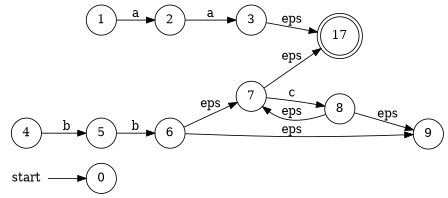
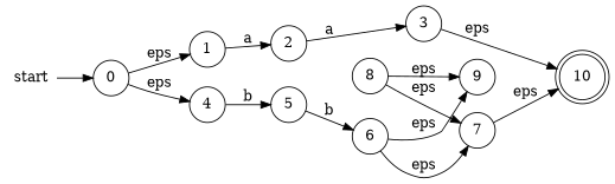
  digraph {
    rankdir=LR
    node [shape=circle]
    edge [color=black]
    0
    1
    4
    2
    5
    3
-   10 [shape=doublecircle label=17]
+   10 [shape=doublecircle]
    6
    7
    9
    8
    n12 [height=.0 label=start shape=none width=.0]
+   0 -> 1 [label=eps]
+   0 -> 4 [label=eps]
    1 -> 2 [label=a]
    4 -> 5 [label=b]
    2 -> 3 [label=a]
    5 -> 6 [label=b]
    3 -> 10 [label=eps]
    6 -> 7 [label=eps]
    6 -> 9 [label=eps]
    7 -> 10 [label=eps]
-   7 -> 8 [label=c]
    8 -> 7 [label=eps]
    8 -> 9 [label=eps]
    n12 -> 0
  }
